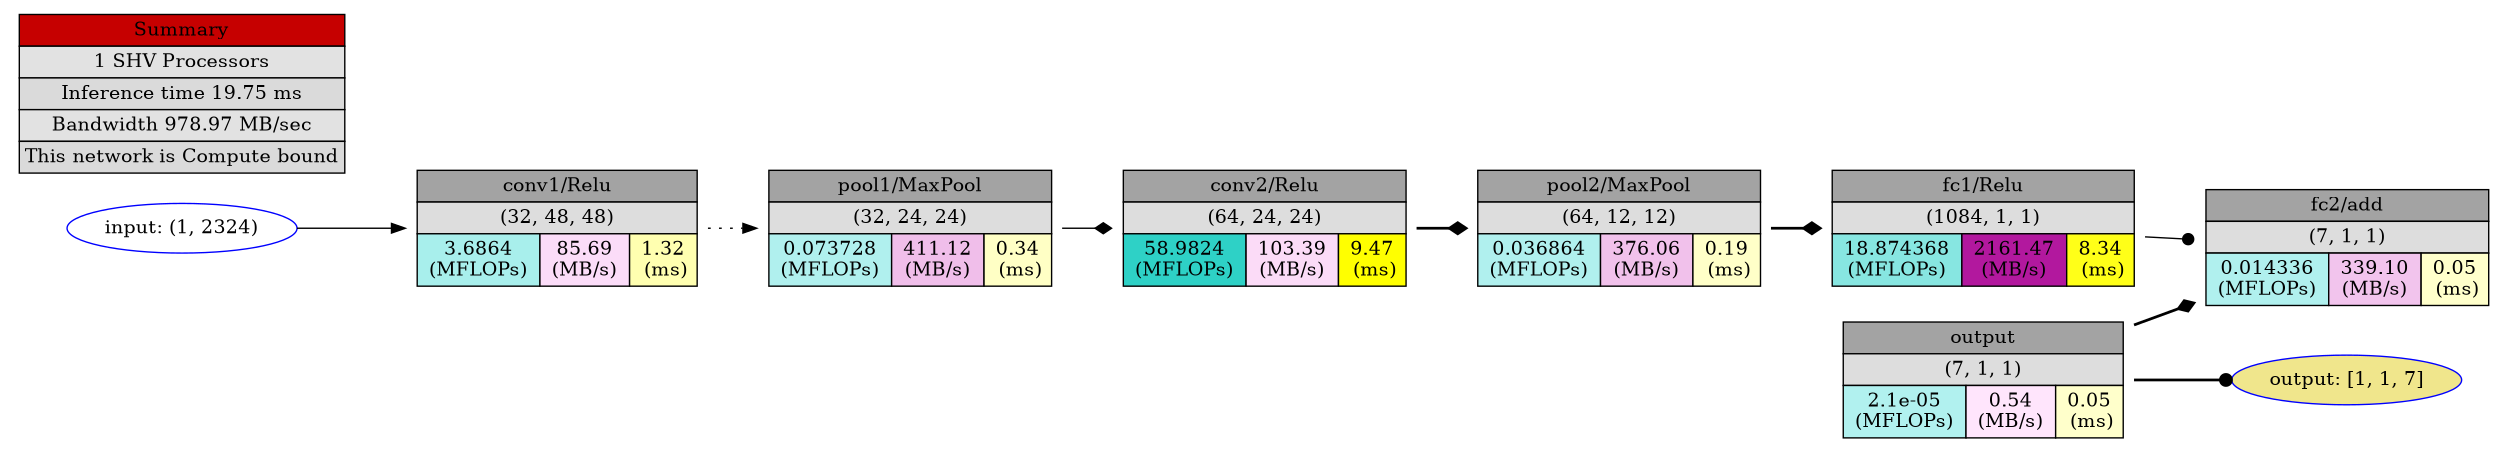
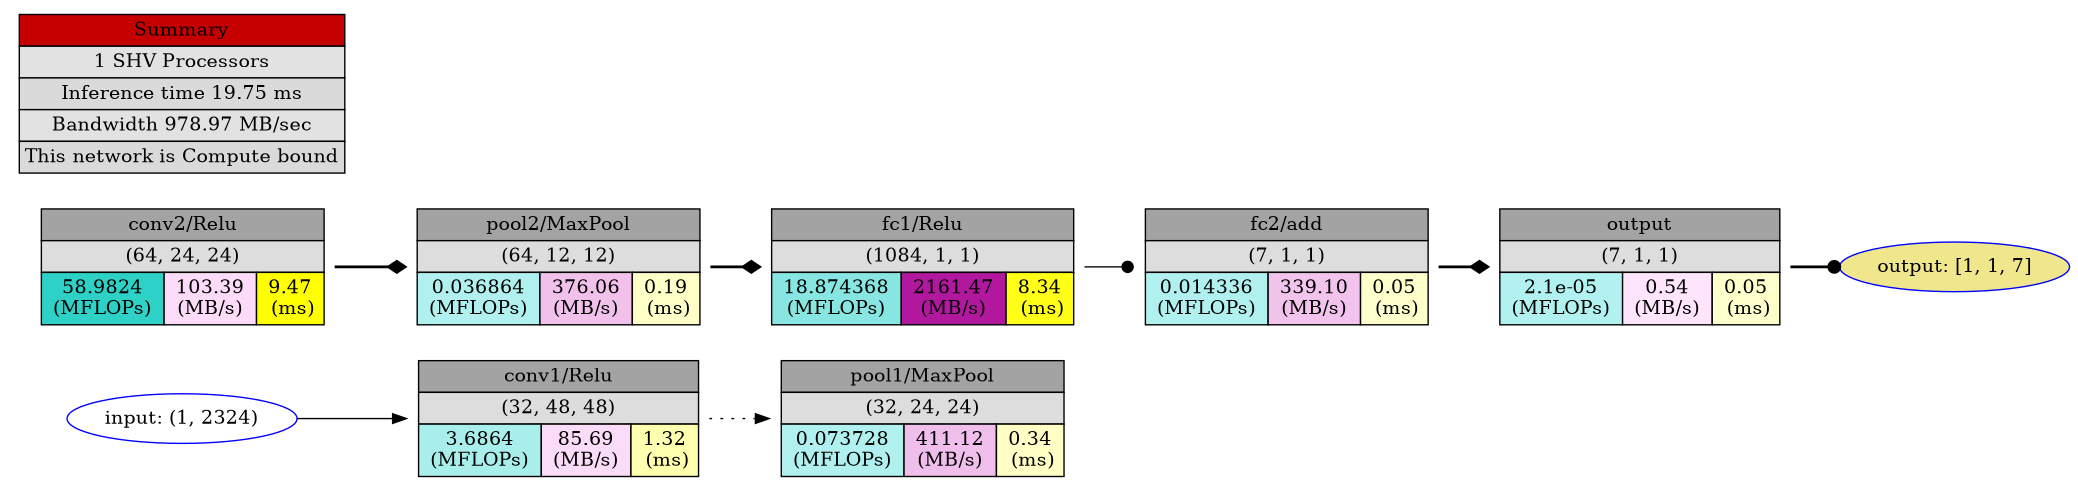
  digraph {
    rankdir=LR
    node [shape=plaintext]
    edge [arrowhead=diamond style=bold]
    n1 [color=blue fillcolor=white label="input: (1, 2324)" style=filled shape=""]
    n2 [label=< <TABLE BORDER="0" CELLBORDER="1" CELLSPACING="0" CELLPADDING="3"> <TR>     <TD  BGCOLOR = "#A3A3A3" COLSPAN="3">conv1/Relu</TD> </TR> <TR>     <TD  BGCOLOR = "#DDDDDD" COLSPAN="3">(32, 48, 48)</TD> </TR> <TR>     <TD BGCOLOR = "#A8EFEC"> 3.6864 <br/> (MFLOPs) </TD>     <TD BGCOLOR = "#FBDCF8"> 85.69 <br/> (MB/s) </TD>     <TD BGCOLOR = "#FFFFB0"> 1.32 <br/> (ms)</TD> </TR> </TABLE>>]
    n3 [label=< <TABLE BORDER="0" CELLBORDER="1" CELLSPACING="0" CELLPADDING="3"> <TR>     <TD  BGCOLOR = "#A3A3A3" COLSPAN="3">pool1/MaxPool</TD> </TR> <TR>     <TD  BGCOLOR = "#DDDDDD" COLSPAN="3">(32, 24, 24)</TD> </TR> <TR>     <TD BGCOLOR = "#B0F0EE"> 0.073728 <br/> (MFLOPs) </TD>     <TD BGCOLOR = "#F0BEEA"> 411.12 <br/> (MB/s) </TD>     <TD BGCOLOR = "#FFFFC5"> 0.34 <br/> (ms)</TD> </TR> </TABLE>>]
    n4 [label=< <TABLE BORDER="0" CELLBORDER="1" CELLSPACING="0" CELLPADDING="3"> <TR>     <TD  BGCOLOR = "#A3A3A3" COLSPAN="3">conv2/Relu</TD> </TR> <TR>     <TD  BGCOLOR = "#DDDDDD" COLSPAN="3">(64, 24, 24)</TD> </TR> <TR>     <TD BGCOLOR = "#2ED1C6"> 58.9824 <br/> (MFLOPs) </TD>     <TD BGCOLOR = "#FBDBF7"> 103.39 <br/> (MB/s) </TD>     <TD BGCOLOR = "#FFFF0"> 9.47 <br/> (ms)</TD> </TR> </TABLE>>]
    n5 [label=< <TABLE BORDER="0" CELLBORDER="1" CELLSPACING="0" CELLPADDING="3"> <TR>     <TD  BGCOLOR = "#A3A3A3" COLSPAN="3">pool2/MaxPool</TD> </TR> <TR>     <TD  BGCOLOR = "#DDDDDD" COLSPAN="3">(64, 12, 12)</TD> </TR> <TR>     <TD BGCOLOR = "#B0F0EE"> 0.036864 <br/> (MFLOPs) </TD>     <TD BGCOLOR = "#F1C1EB"> 376.06 <br/> (MB/s) </TD>     <TD BGCOLOR = "#FFFFC8"> 0.19 <br/> (ms)</TD> </TR> </TABLE>>]
    n6 [label=< <TABLE BORDER="0" CELLBORDER="1" CELLSPACING="0" CELLPADDING="3"> <TR>     <TD  BGCOLOR = "#A3A3A3" COLSPAN="3">fc1/Relu</TD> </TR> <TR>     <TD  BGCOLOR = "#DDDDDD" COLSPAN="3">(1084, 1, 1)</TD> </TR> <TR>     <TD BGCOLOR = "#87E6E1"> 18.874368 <br/> (MFLOPs) </TD>     <TD BGCOLOR = "#B2189E"> 2161.47 <br/> (MB/s) </TD>     <TD BGCOLOR = "#FFFF18"> 8.34 <br/> (ms)</TD> </TR> </TABLE>>]
    n7 [label=< <TABLE BORDER="0" CELLBORDER="1" CELLSPACING="0" CELLPADDING="3"> <TR>     <TD  BGCOLOR = "#A3A3A3" COLSPAN="3">fc2/add</TD> </TR> <TR>     <TD  BGCOLOR = "#DDDDDD" COLSPAN="3">(7, 1, 1)</TD> </TR> <TR>     <TD BGCOLOR = "#B0F0EE"> 0.014336 <br/> (MFLOPs) </TD>     <TD BGCOLOR = "#F2C4ED"> 339.10 <br/> (MB/s) </TD>     <TD BGCOLOR = "#FFFFCB"> 0.05 <br/> (ms)</TD> </TR> </TABLE>>]
    n8 [label=< <TABLE BORDER="0" CELLBORDER="1" CELLSPACING="0" CELLPADDING="3"> <TR>     <TD  BGCOLOR = "#A3A3A3" COLSPAN="3">output</TD> </TR> <TR>     <TD  BGCOLOR = "#DDDDDD" COLSPAN="3">(7, 1, 1)</TD> </TR> <TR>     <TD BGCOLOR = "#B1F1EF"> 2.1e-05 <br/> (MFLOPs) </TD>     <TD BGCOLOR = "#FFE5FC"> 0.54 <br/> (MB/s) </TD>     <TD BGCOLOR = "#FFFFCB"> 0.05 <br/> (ms)</TD> </TR> </TABLE>>]
    n9 [color=blue fillcolor=khaki label="output: [1, 1, 7]" style=filled shape=""]
    n10 [label=<<TABLE BORDER="0" CELLBORDER="1" CELLSPACING="0" CELLPADDING="3"> <TR><TD  BGCOLOR = "#C60000" COLSPAN="3">Summary</TD></TR> <TR><TD  BGCOLOR = "#E2E2E2" COLSPAN="3">1 SHV Processors</TD></TR> <TR><TD  BGCOLOR = "#DADADA" COLSPAN="3">Inference time 19.75 ms</TD></TR> <TR><TD  BGCOLOR = "#E2E2E2" COLSPAN="3">Bandwidth 978.97 MB/sec</TD></TR> <TR><TD  BGCOLOR = "#DADADA" COLSPAN="3">This network is Compute bound</TD></TR> </TABLE>>]
    n1 -> n2 [arrowhead=normal style=solid]
    n2 -> n3 [arrowhead=normal style=dotted]
-   n3 -> n4 [style=solid]
    n4 -> n5
    n5 -> n6
    n6 -> n7 [arrowhead=dot style=solid]
-   n8 -> n7
+   n7 -> n8
    n8 -> n9 [arrowhead=dot]
  }
